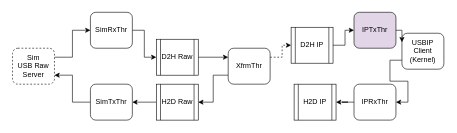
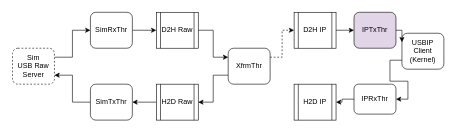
  <mxCell id="0" />
  <mxCell id="1" parent="0" />
  <mxCell id="2" style="edgeStyle=orthogonalEdgeStyle;rounded=0;orthogonalLoop=1;jettySize=auto;html=1;exitX=1;exitY=0.25;exitDx=0;exitDy=0;entryX=0;entryY=0.5;entryDx=0;entryDy=0;" edge="1" parent="1" source="3" target="5"><mxGeometry relative="1" as="geometry" /></mxCell>
  <mxCell id="3" value="Sim&lt;br&gt;USB Raw Server" style="rounded=1;whiteSpace=wrap;html=1;dashed=1;" vertex="1" parent="1"><mxGeometry x="20" y="80" width="70" height="60" as="geometry" /></mxCell>
  <mxCell id="4" style="edgeStyle=orthogonalEdgeStyle;rounded=0;orthogonalLoop=1;jettySize=auto;html=1;exitX=1;exitY=0.5;exitDx=0;exitDy=0;entryX=0;entryY=0.5;entryDx=0;entryDy=0;" edge="1" parent="1" source="5" target="9"><mxGeometry relative="1" as="geometry" /></mxCell>
  <mxCell id="5" value="SimRxThr" style="rounded=1;whiteSpace=wrap;html=1;" vertex="1" parent="1"><mxGeometry x="150" y="20" width="70" height="60" as="geometry" /></mxCell>
  <mxCell id="6" style="edgeStyle=orthogonalEdgeStyle;rounded=0;orthogonalLoop=1;jettySize=auto;html=1;exitX=0;exitY=0.5;exitDx=0;exitDy=0;entryX=1;entryY=0.75;entryDx=0;entryDy=0;" edge="1" parent="1" source="7" target="3"><mxGeometry relative="1" as="geometry" /></mxCell>
  <mxCell id="7" value="SimTxThr" style="rounded=1;whiteSpace=wrap;html=1;" vertex="1" parent="1"><mxGeometry x="150" y="140" width="70" height="60" as="geometry" /></mxCell>
  <mxCell id="8" style="edgeStyle=orthogonalEdgeStyle;rounded=0;orthogonalLoop=1;jettySize=auto;html=1;exitX=1;exitY=0.5;exitDx=0;exitDy=0;entryX=0;entryY=0.25;entryDx=0;entryDy=0;" edge="1" parent="1" source="9" target="23"><mxGeometry relative="1" as="geometry" /></mxCell>
- <mxCell id="9" value="D2H Raw" style="shape=process;whiteSpace=wrap;html=1;backgroundOutline=1;" vertex="1" parent="1"><mxGeometry x="260" y="65" width="70" height="60" as="geometry" /></mxCell>
+ <mxCell id="9" value="D2H Raw" style="shape=process;whiteSpace=wrap;html=1;backgroundOutline=1;" vertex="1" parent="1"><mxGeometry x="260" y="20" width="70" height="60" as="geometry" /></mxCell>
  <mxCell id="10" style="edgeStyle=orthogonalEdgeStyle;rounded=0;orthogonalLoop=1;jettySize=auto;html=1;exitX=0;exitY=0.5;exitDx=0;exitDy=0;entryX=1;entryY=0.5;entryDx=0;entryDy=0;" edge="1" parent="1" source="11" target="7"><mxGeometry relative="1" as="geometry" /></mxCell>
  <mxCell id="11" value="H2D Raw" style="shape=process;whiteSpace=wrap;html=1;backgroundOutline=1;" vertex="1" parent="1"><mxGeometry x="260" y="140" width="70" height="60" as="geometry" /></mxCell>
  <mxCell id="12" style="edgeStyle=orthogonalEdgeStyle;rounded=0;orthogonalLoop=1;jettySize=auto;html=1;exitX=0;exitY=0.75;exitDx=0;exitDy=0;entryX=1;entryY=0.5;entryDx=0;entryDy=0;" edge="1" parent="1" source="13" target="15"><mxGeometry relative="1" as="geometry" /></mxCell>
  <mxCell id="13" value="USBIP Client&lt;br&gt;(Kernel)" style="rounded=1;whiteSpace=wrap;html=1;" vertex="1" parent="1"><mxGeometry x="670" y="55" width="70" height="60" as="geometry" /></mxCell>
  <mxCell id="14" style="edgeStyle=orthogonalEdgeStyle;rounded=0;orthogonalLoop=1;jettySize=auto;html=1;exitX=0;exitY=0.5;exitDx=0;exitDy=0;" edge="1" parent="1" source="15" target="20"><mxGeometry relative="1" as="geometry" /></mxCell>
- <mxCell id="15" value="IPRxThr" style="rounded=1;whiteSpace=wrap;html=1;" vertex="1" parent="1"><mxGeometry x="590" y="140" width="70" height="60" as="geometry" /></mxCell>
+ <mxCell id="15" value="IPRxThr" style="rounded=1;whiteSpace=wrap;html=1;" vertex="1" parent="1"><mxGeometry x="590" y="140" width="70" height="50" as="geometry" /></mxCell>
  <mxCell id="16" style="edgeStyle=orthogonalEdgeStyle;rounded=0;orthogonalLoop=1;jettySize=auto;html=1;exitX=1;exitY=0.5;exitDx=0;exitDy=0;entryX=0;entryY=0.25;entryDx=0;entryDy=0;" edge="1" parent="1" source="17" target="13"><mxGeometry relative="1" as="geometry" /></mxCell>
  <mxCell id="17" value="IPTxThr" style="rounded=1;whiteSpace=wrap;html=1;fillColor=#e1d5e7;" vertex="1" parent="1"><mxGeometry x="590" y="20" width="70" height="60" as="geometry" /></mxCell>
  <mxCell id="18" style="edgeStyle=orthogonalEdgeStyle;rounded=0;orthogonalLoop=1;jettySize=auto;html=1;exitX=1;exitY=0.5;exitDx=0;exitDy=0;entryX=0;entryY=0.5;entryDx=0;entryDy=0;" edge="1" parent="1" source="19" target="17"><mxGeometry relative="1" as="geometry" /></mxCell>
- <mxCell id="19" value="D2H IP" style="shape=process;whiteSpace=wrap;html=1;backgroundOutline=1;" vertex="1" parent="1"><mxGeometry x="485" y="45" width="70" height="60" as="geometry" /></mxCell>
+ <mxCell id="19" value="D2H IP" style="shape=process;whiteSpace=wrap;html=1;backgroundOutline=1;" vertex="1" parent="1"><mxGeometry x="490" y="20" width="70" height="60" as="geometry" /></mxCell>
  <mxCell id="20" value="H2D IP" style="shape=process;whiteSpace=wrap;html=1;backgroundOutline=1;" vertex="1" parent="1"><mxGeometry x="490" y="140" width="70" height="60" as="geometry" /></mxCell>
  <mxCell id="21" style="edgeStyle=orthogonalEdgeStyle;rounded=0;orthogonalLoop=1;jettySize=auto;html=1;exitX=1;exitY=0.25;exitDx=0;exitDy=0;entryX=0;entryY=0.5;entryDx=0;entryDy=0;dashed=1;" edge="1" parent="1" source="23" target="19"><mxGeometry relative="1" as="geometry" /></mxCell>
  <mxCell id="22" style="edgeStyle=orthogonalEdgeStyle;rounded=0;orthogonalLoop=1;jettySize=auto;html=1;exitX=0;exitY=0.75;exitDx=0;exitDy=0;entryX=1;entryY=0.5;entryDx=0;entryDy=0;" edge="1" parent="1" source="23" target="11"><mxGeometry relative="1" as="geometry" /></mxCell>
  <mxCell id="23" value="XfrmThr" style="rounded=1;whiteSpace=wrap;html=1;" vertex="1" parent="1"><mxGeometry x="380" y="80" width="70" height="60" as="geometry" /></mxCell>
